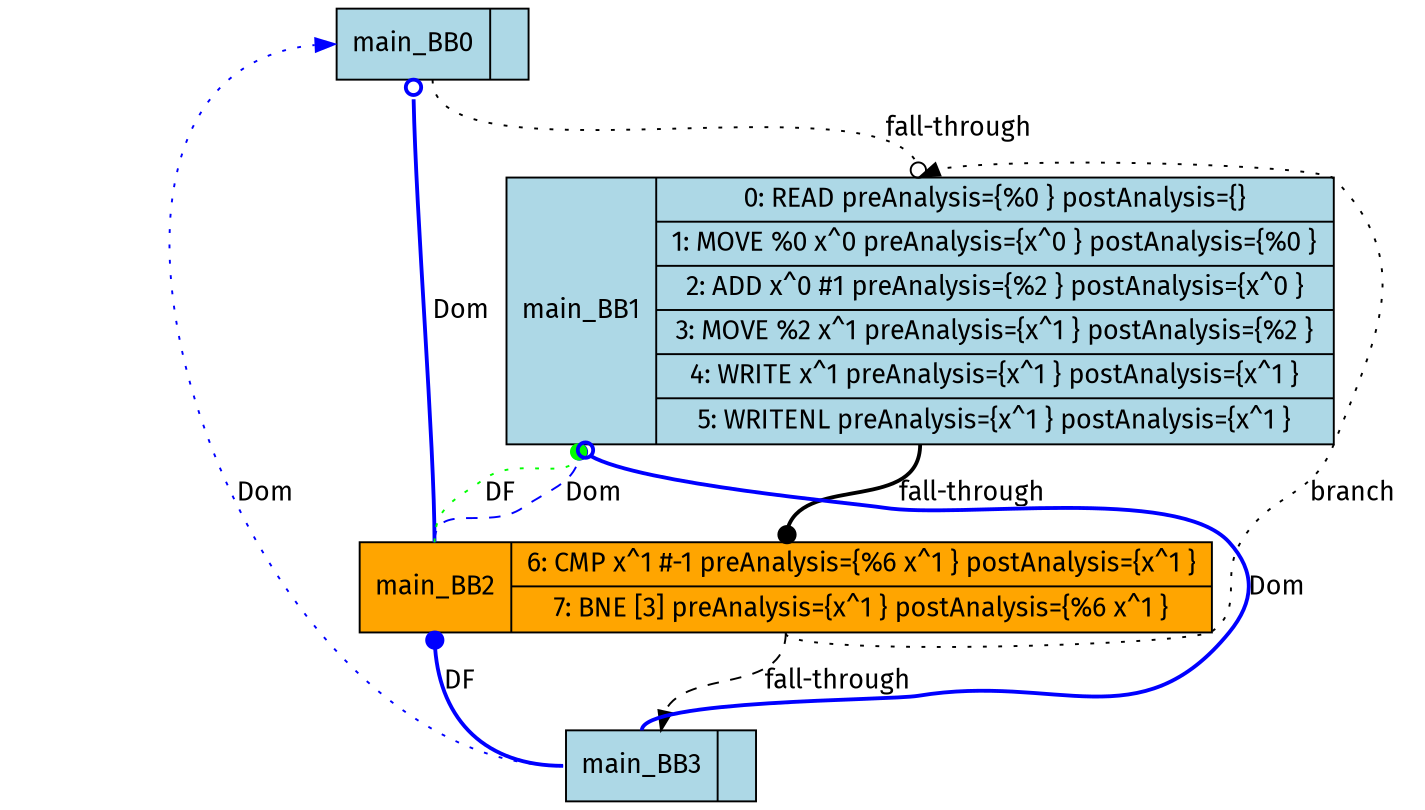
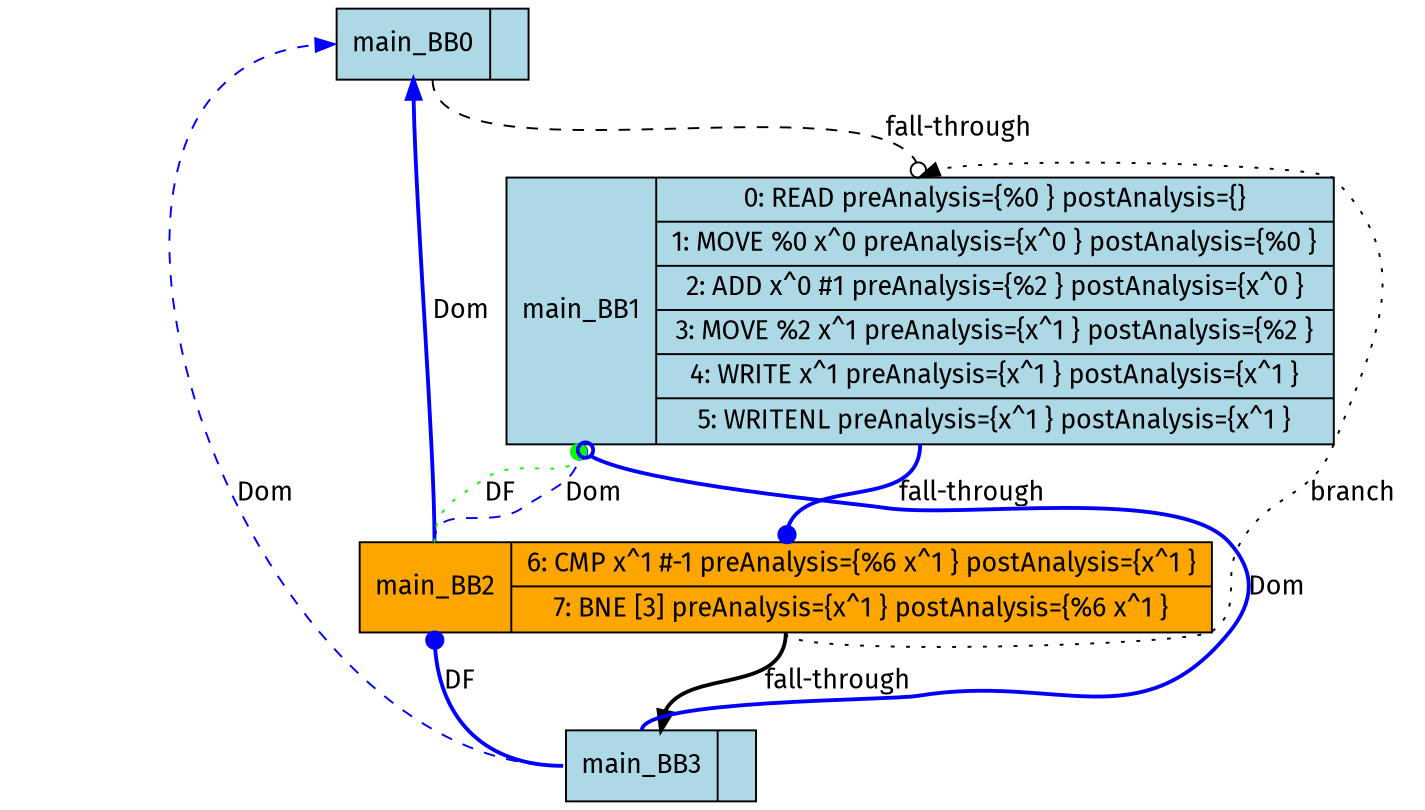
  digraph {
    fontname="Fira Sans"
    node [fillcolor=lightblue fontname="Fira Sans" shape=record style=filled]
    edge [arrowhead=dot fontname="Fira Sans" headport=b style=dotted tailport=b color=blue]
    n1 [label="<b>main_BB0| {}"]
    n2 [label="<b>main_BB1| {0: READ  preAnalysis=\{%0 \} postAnalysis=\{\}|1: MOVE %0 x^0 preAnalysis=\{x^0 \} postAnalysis=\{%0 \}|2: ADD x^0 #1 preAnalysis=\{%2 \} postAnalysis=\{x^0 \}|3: MOVE %2 x^1 preAnalysis=\{x^1 \} postAnalysis=\{%2 \}|4: WRITE x^1 preAnalysis=\{x^1 \} postAnalysis=\{x^1 \}|5: WRITENL  preAnalysis=\{x^1 \} postAnalysis=\{x^1 \}}"]
    n3 [fillcolor=orange label="<b>main_BB2| {6: CMP x^1 #-1 preAnalysis=\{%6 x^1 \} postAnalysis=\{x^1 \}|7: BNE [3] preAnalysis=\{x^1 \} postAnalysis=\{%6 x^1 \}}"]
    n4 [label="<b>main_BB3| {}"]
-   n1 -> n2 [arrowhead=odot headport=n label="fall-through" tailport=s color=""]
-   n2 -> n3 [headport=n label="fall-through" style=bold tailport=s color=""]
-   n3 -> n1 [arrowhead=odot label=Dom style=bold]
+   n1 -> n2 [arrowhead=odot headport=n label="fall-through" style=dashed tailport=s color=""]
+   n2 -> n3 [headport=n label="fall-through" style=bold tailport=s]
+   n3 -> n1 [arrowhead=normal label=Dom style=bold]
    n3 -> n2 [arrowhead=normal headport=n label=branch tailport=s color=""]
    n3 -> n2 [label=Dom style=dashed]
    n3 -> n2 [color=green label=DF]
-   n3 -> n4 [arrowhead=normal headport=n label="fall-through" style=dashed tailport=s color=""]
-   n4 -> n1 [arrowhead=normal label=Dom]
+   n3 -> n4 [arrowhead=normal headport=n label="fall-through" style=bold tailport=s color=""]
+   n4 -> n1 [arrowhead=normal label=Dom style=dashed]
    n4 -> n2 [arrowhead=odot label=Dom style=bold]
    n4 -> n3 [label=DF style=bold]
  }
